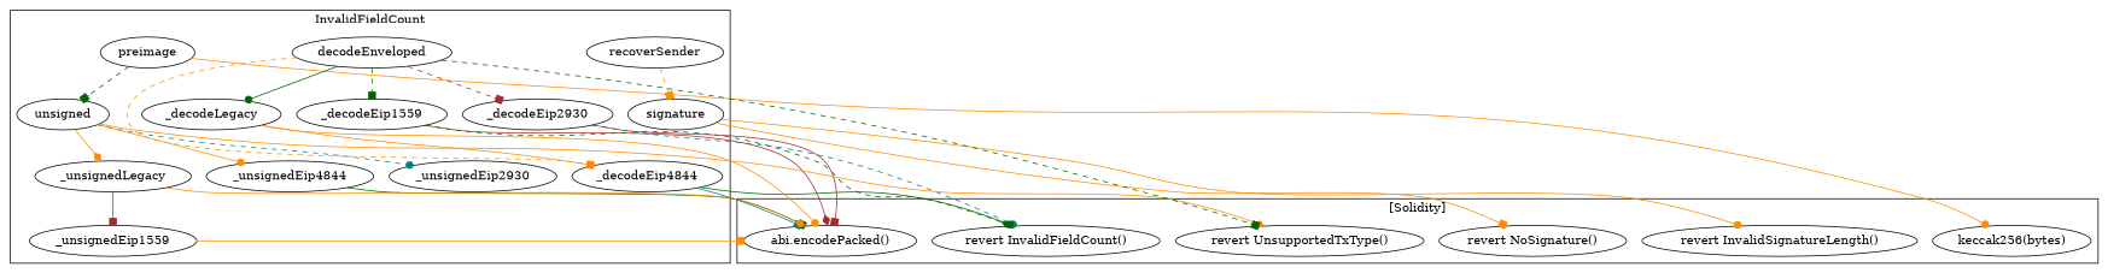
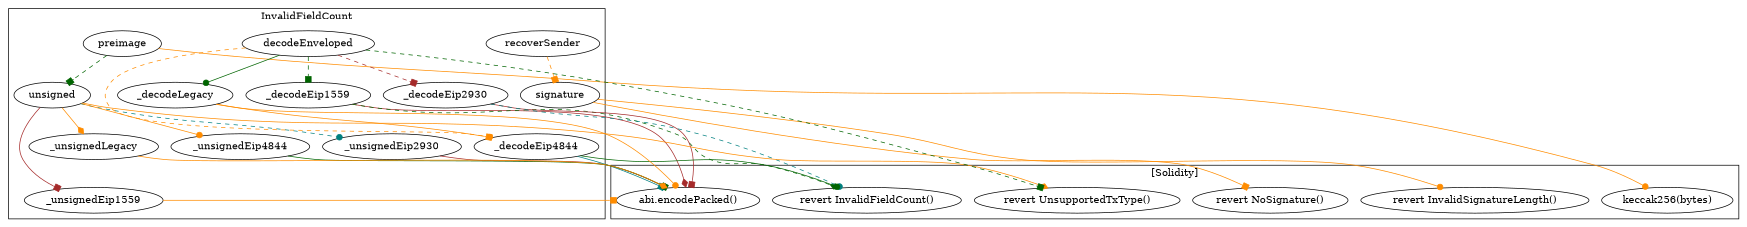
  strict digraph {
    edge [arrowhead=box color=darkorange style=solid]
    n1 [label=_decodeEip1559]
    n2 [label=_decodeEip2930]
    n3 [label=_unsignedEip2930]
    n4 [label=_unsignedEip1559]
    n5 [label=_decodeEip4844]
    n6 [label=recoverSender]
    n7 [label=preimage]
    n8 [label=signature]
    n9 [label=unsigned]
    n10 [label=_unsignedEip4844]
    n11 [label=_unsignedLegacy]
    n12 [label=decodeEnveloped]
    n13 [label=_decodeLegacy]
    "abi.encodePacked()"
    "revert InvalidFieldCount()"
    "keccak256(bytes)"
    "revert UnsupportedTxType()"
    "revert InvalidSignatureLength()"
    "revert NoSignature()"
    subgraph cluster_1 {
      label=InvalidFieldCount
      n1
      n2
      n3
      n4
      n5
      n6
      n7
      n8
      n9
      n10
      n11
      n12
      n13
    }
    subgraph cluster_2 {
      label="[Solidity]"
      "abi.encodePacked()"
      "revert InvalidFieldCount()"
      "keccak256(bytes)"
      "revert UnsupportedTxType()"
      "revert InvalidSignatureLength()"
      "revert NoSignature()"
    }
    n1 -> "abi.encodePacked()" [arrowhead=diamond color=brown]
    n1 -> "revert InvalidFieldCount()" [arrowhead=diamond color=darkgreen style=dashed]
    n2 -> "abi.encodePacked()" [color=brown]
    n2 -> "revert InvalidFieldCount()" [arrowhead=dot color=teal style=dashed]
+   n3 -> "abi.encodePacked()" [arrowhead=dot color=brown]
    n4 -> "abi.encodePacked()"
    n5 -> "abi.encodePacked()" [color=teal]
    n5 -> "revert InvalidFieldCount()" [arrowhead=dot color=darkgreen]
    n6 -> n8 [style=dashed]
    n7 -> n9 [color=darkgreen style=dashed]
    n7 -> "keccak256(bytes)" [arrowhead=dot]
    n8 -> "revert InvalidSignatureLength()" [arrowhead=dot]
    n8 -> "revert NoSignature()"
    n9 -> n3 [arrowhead=dot color=teal style=dashed]
-   n11 -> n4 [color=brown]
+   n9 -> n4 [color=brown]
    n9 -> n10 [arrowhead=dot]
    n9 -> n11 [arrowhead=diamond]
    n9 -> "revert UnsupportedTxType()" [arrowhead=diamond]
    n10 -> "abi.encodePacked()" [color=darkgreen]
    n11 -> "abi.encodePacked()" [arrowhead=diamond]
    n12 -> n1 [color=darkgreen style=dashed]
    n12 -> n2 [color=brown style=dashed]
    n12 -> n5 [arrowhead=dot style=dashed]
    n12 -> n13 [arrowhead=dot color=darkgreen]
    n12 -> "revert UnsupportedTxType()" [color=darkgreen style=dashed]
    n13 -> n5
    n13 -> "abi.encodePacked()" [arrowhead=dot]
  }
